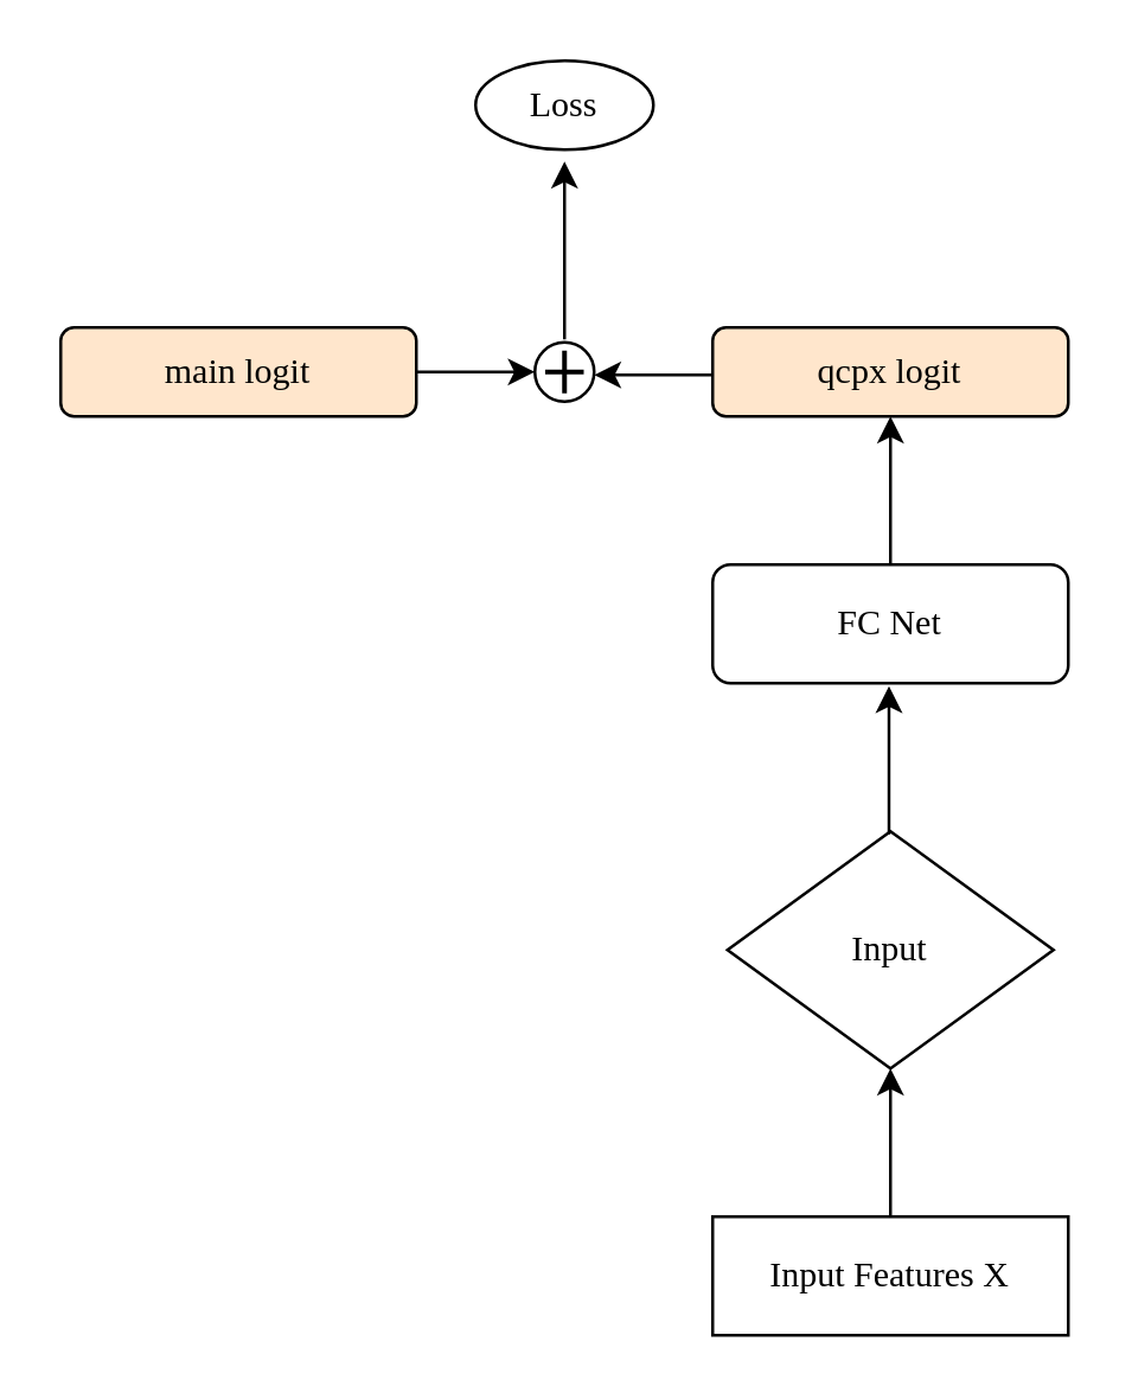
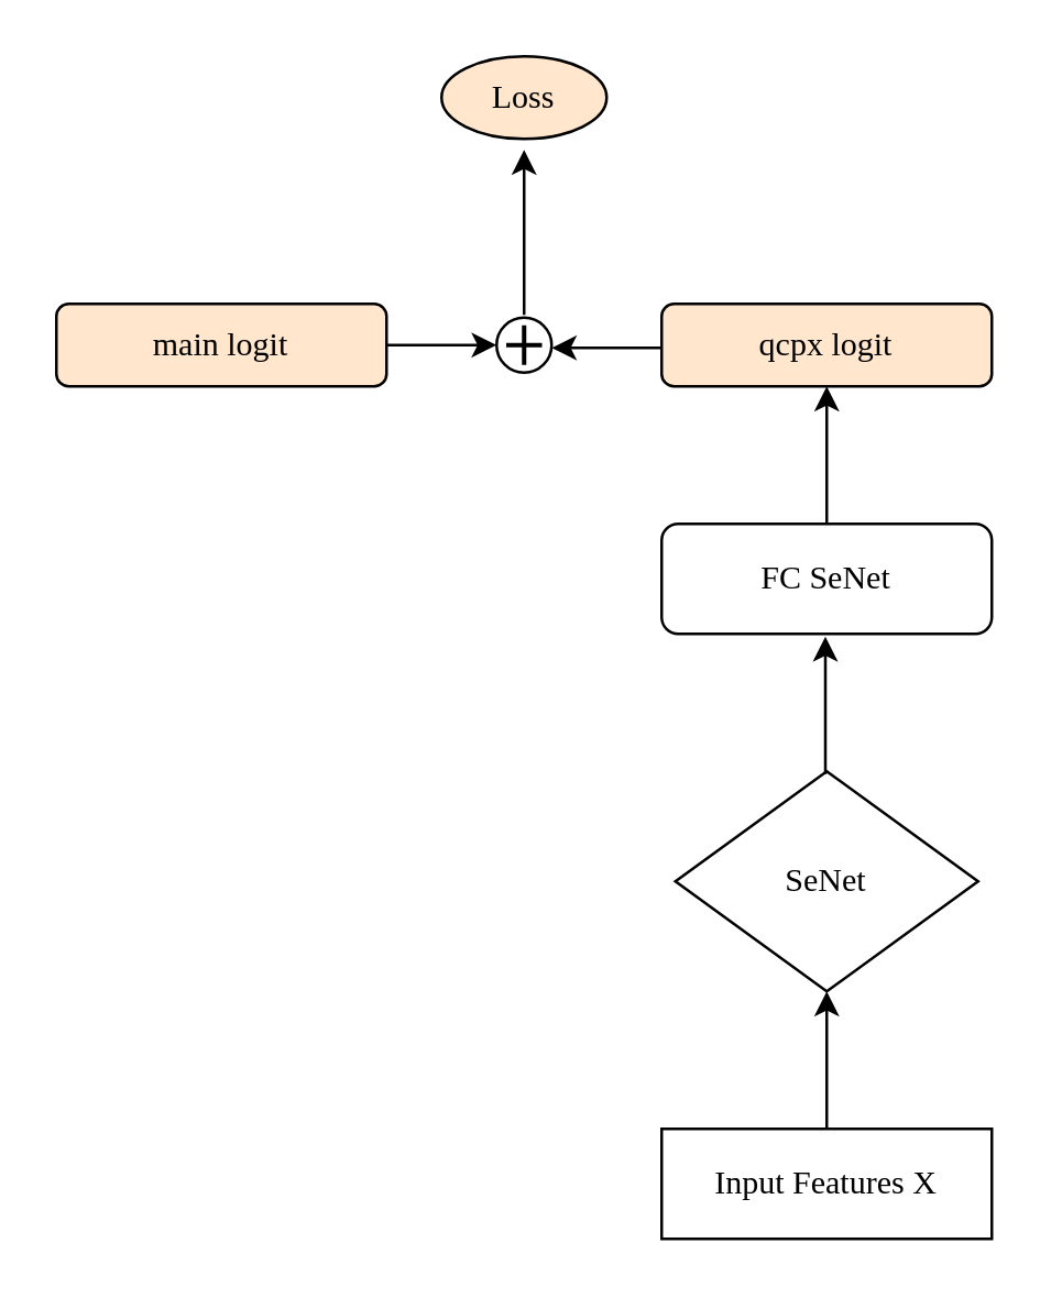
  <mxCell id="0" />
  <mxCell id="1" parent="0" />
  <mxCell id="2" value="Input Features X" style="whiteSpace=wrap;html=1;fontFamily=Comic Sans MS;rounded=0;" vertex="1" parent="1"><mxGeometry x="240" y="410" width="120" height="40" as="geometry" /></mxCell>
  <mxCell id="3" value="" style="endArrow=classic;html=1;rounded=0;exitX=0.5;exitY=0;exitDx=0;exitDy=0;fontFamily=Comic Sans MS;" edge="1" parent="1" source="2"><mxGeometry width="50" height="50" relative="1" as="geometry"><mxPoint x="310" y="410" as="sourcePoint" /><mxPoint x="300" y="360" as="targetPoint" /></mxGeometry></mxCell>
- <mxCell id="4" value="Input" style="rhombus;whiteSpace=wrap;html=1;fontFamily=Comic Sans MS;" vertex="1" parent="1"><mxGeometry x="245" y="280" width="110" height="80" as="geometry" /></mxCell>
+ <mxCell id="4" value="SeNet" style="rhombus;whiteSpace=wrap;html=1;fontFamily=Comic Sans MS;" vertex="1" parent="1"><mxGeometry x="245" y="280" width="110" height="80" as="geometry" /></mxCell>
  <mxCell id="5" value="" style="endArrow=classic;html=1;rounded=0;exitX=0.5;exitY=0;exitDx=0;exitDy=0;fontFamily=Comic Sans MS;" edge="1" parent="1"><mxGeometry width="50" height="50" relative="1" as="geometry"><mxPoint x="299.5" y="281" as="sourcePoint" /><mxPoint x="299.5" y="231" as="targetPoint" /></mxGeometry></mxCell>
- <mxCell id="6" value="FC Net" style="rounded=1;whiteSpace=wrap;html=1;fontFamily=Comic Sans MS;" vertex="1" parent="1"><mxGeometry x="240" y="190" width="120" height="40" as="geometry" /></mxCell>
+ <mxCell id="6" value="FC SeNet" style="rounded=1;whiteSpace=wrap;html=1;fontFamily=Comic Sans MS;" vertex="1" parent="1"><mxGeometry x="240" y="190" width="120" height="40" as="geometry" /></mxCell>
  <mxCell id="7" value="" style="endArrow=classic;html=1;rounded=0;fontFamily=Comic Sans MS;" edge="1" parent="1"><mxGeometry width="50" height="50" relative="1" as="geometry"><mxPoint x="300" y="190" as="sourcePoint" /><mxPoint x="300" y="140" as="targetPoint" /></mxGeometry></mxCell>
  <mxCell id="8" value="qcpx logit" style="rounded=1;whiteSpace=wrap;html=1;fontFamily=Comic Sans MS;fillColor=#ffe6cc;" vertex="1" parent="1"><mxGeometry x="240" y="110" width="120" height="30" as="geometry" /></mxCell>
  <mxCell id="9" value="" style="endArrow=classic;html=1;rounded=0;fontFamily=Comic Sans MS;" edge="1" parent="1"><mxGeometry width="50" height="50" relative="1" as="geometry"><mxPoint x="240" y="126" as="sourcePoint" /><mxPoint x="200" y="126" as="targetPoint" /></mxGeometry></mxCell>
  <mxCell id="10" value="" style="group;fontFamily=Comic Sans MS;" vertex="1" connectable="0" parent="1"><mxGeometry x="180" y="115" width="20" height="20" as="geometry" /></mxCell>
  <mxCell id="11" value="" style="ellipse;whiteSpace=wrap;html=1;aspect=fixed;labelBackgroundColor=none;rounded=1;fontFamily=Comic Sans MS;" vertex="1" parent="10"><mxGeometry width="20" height="20" as="geometry" /></mxCell>
  <mxCell id="12" value="" style="shape=cross;whiteSpace=wrap;html=1;size=0.05;fontStyle=1;labelBackgroundColor=none;rounded=1;fontFamily=Comic Sans MS;" vertex="1" parent="10"><mxGeometry x="4" y="3.333" width="12" height="13.333" as="geometry" /></mxCell>
  <mxCell id="13" value="main logit" style="rounded=1;whiteSpace=wrap;html=1;fontFamily=Comic Sans MS;fillColor=#ffe6cc;" vertex="1" parent="1"><mxGeometry x="20" y="110" width="120" height="30" as="geometry" /></mxCell>
  <mxCell id="14" value="" style="endArrow=classic;html=1;rounded=0;entryX=0;entryY=0.5;entryDx=0;entryDy=0;exitX=1;exitY=0.5;exitDx=0;exitDy=0;fontFamily=Comic Sans MS;" edge="1" parent="1" source="13" target="11"><mxGeometry width="50" height="50" relative="1" as="geometry"><mxPoint x="110" y="130" as="sourcePoint" /><mxPoint x="160" y="80" as="targetPoint" /></mxGeometry></mxCell>
  <mxCell id="15" value="" style="endArrow=classic;html=1;rounded=0;fontFamily=Comic Sans MS;" edge="1" parent="1"><mxGeometry width="50" height="50" relative="1" as="geometry"><mxPoint x="190" y="114" as="sourcePoint" /><mxPoint x="190" y="54" as="targetPoint" /></mxGeometry></mxCell>
- <mxCell id="16" value="Loss" style="ellipse;whiteSpace=wrap;html=1;fontFamily=Comic Sans MS;" vertex="1" parent="1"><mxGeometry x="160" y="20" width="60" height="30" as="geometry" /></mxCell>
+ <mxCell id="16" value="Loss" style="ellipse;whiteSpace=wrap;html=1;fontFamily=Comic Sans MS;fillColor=#ffe6cc;" vertex="1" parent="1"><mxGeometry x="160" y="20" width="60" height="30" as="geometry" /></mxCell>
